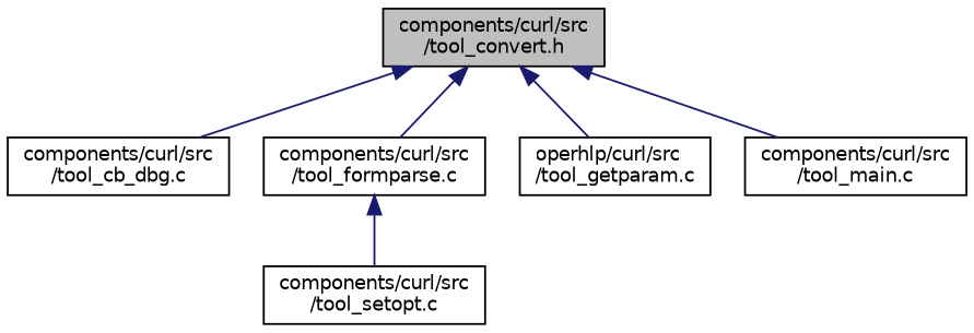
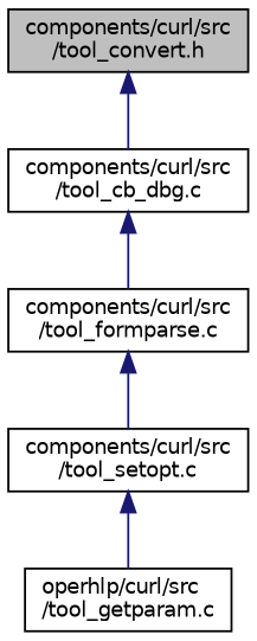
  digraph {
    node [color=black fillcolor=white fontname=Helvetica fontsize=10 shape=record style=filled]
    edge [color=midnightblue dir=back fontname=Helvetica fontsize=10 labelfontname=Helvetica labelfontsize=10 style=solid]
    n1 [fillcolor=grey75 fontcolor=black height=0.2 label="components/curl/src\l/tool_convert.h" width=0.4]
    n2 [height=0.2 label="components/curl/src\l/tool_cb_dbg.c" width=0.4]
    n3 [height=0.2 label="components/curl/src\l/tool_formparse.c" width=0.4]
    n4 [height=0.2 label="operhlp/curl/src\l/tool_getparam.c" width=0.4]
-   n5 [height=0.2 label="components/curl/src\l/tool_main.c" width=0.4]
    n6 [height=0.2 label="components/curl/src\l/tool_setopt.c" width=0.4]
    n1 -> n2
-   n1 -> n3
-   n1 -> n4
-   n1 -> n5
+   n2 -> n3
+   n6 -> n4
    n3 -> n6
  }
